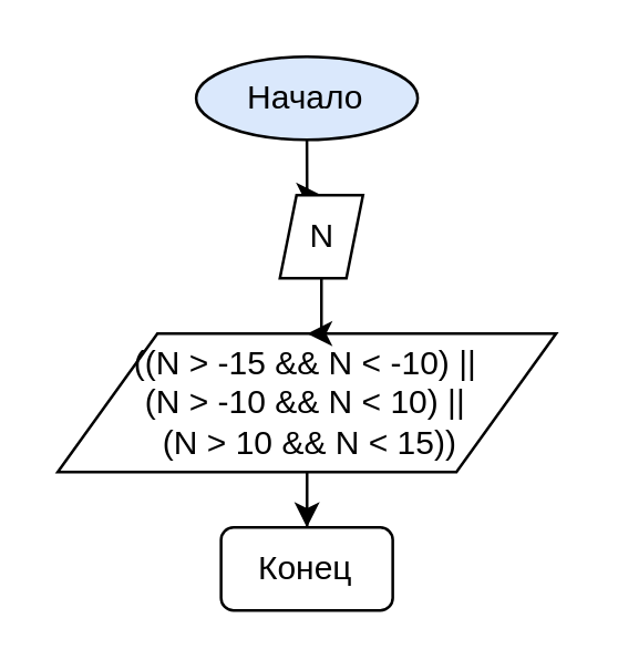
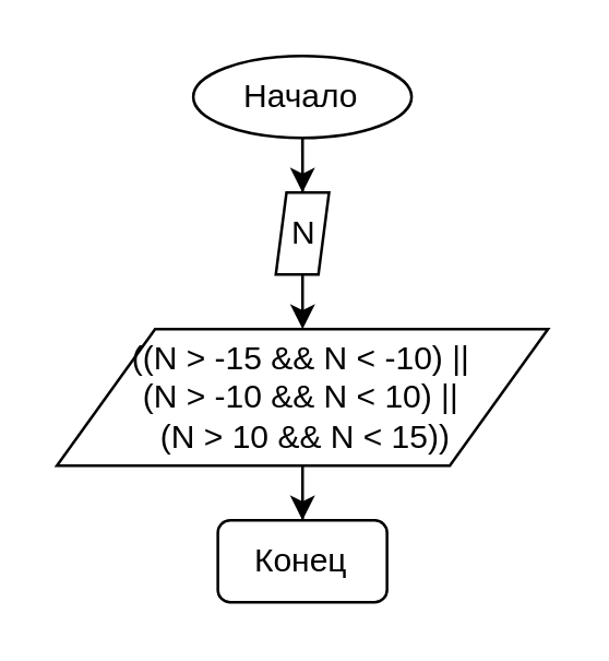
  <mxCell id="0" />
  <mxCell id="1" parent="0" />
  <mxCell id="2" style="edgeStyle=orthogonalEdgeStyle;rounded=0;orthogonalLoop=1;jettySize=auto;html=1;entryX=0.5;entryY=0;entryDx=0;entryDy=0;" edge="1" parent="1" source="3" target="8"><mxGeometry relative="1" as="geometry" /></mxCell>
- <mxCell id="3" value="Начало" style="ellipse;whiteSpace=wrap;html=1;fillColor=#dae8fc;" vertex="1" parent="1"><mxGeometry x="70.25" y="20" width="80" height="30" as="geometry" /></mxCell>
+ <mxCell id="3" value="Начало" style="ellipse;whiteSpace=wrap;html=1;" vertex="1" parent="1"><mxGeometry x="70.25" y="20" width="80" height="30" as="geometry" /></mxCell>
  <mxCell id="4" style="edgeStyle=orthogonalEdgeStyle;rounded=0;orthogonalLoop=1;jettySize=auto;html=1;entryX=0.5;entryY=0;entryDx=0;entryDy=0;" edge="1" parent="1" source="5" target="6"><mxGeometry relative="1" as="geometry" /></mxCell>
  <mxCell id="5" value="((N &amp;gt; -15 &amp;amp;&amp;amp; N &amp;lt; -10) || &lt;br&gt;(N &amp;gt; -10 &amp;amp;&amp;amp; N &amp;lt; 10) ||&lt;br&gt;&amp;nbsp;(N &amp;gt; 10 &amp;amp;&amp;amp; N &amp;lt; 15))" style="shape=parallelogram;perimeter=parallelogramPerimeter;whiteSpace=wrap;html=1;fontFamily=Helvetica;fontSize=12;fontColor=#000000;align=center;strokeColor=#000000;fillColor=#ffffff;" vertex="1" parent="1"><mxGeometry x="20.25" y="120" width="180" height="50" as="geometry" /></mxCell>
  <mxCell id="6" value="Конец" style="whiteSpace=wrap;html=1;rounded=1;" vertex="1" parent="1"><mxGeometry x="79.25" y="190" width="62" height="30" as="geometry" /></mxCell>
  <mxCell id="7" style="edgeStyle=orthogonalEdgeStyle;rounded=0;orthogonalLoop=1;jettySize=auto;html=1;entryX=0.5;entryY=0;entryDx=0;entryDy=0;" edge="1" parent="1" source="8" target="5"><mxGeometry relative="1" as="geometry" /></mxCell>
- <mxCell id="8" value="N" style="shape=parallelogram;perimeter=parallelogramPerimeter;whiteSpace=wrap;html=1;fontFamily=Helvetica;fontSize=12;fontColor=#000000;align=center;strokeColor=#000000;fillColor=#ffffff;" vertex="1" parent="1"><mxGeometry x="100.5" y="70" width="30" height="30" as="geometry" /></mxCell>
+ <mxCell id="8" value="N" style="shape=parallelogram;perimeter=parallelogramPerimeter;whiteSpace=wrap;html=1;fontFamily=Helvetica;fontSize=12;fontColor=#000000;align=center;strokeColor=#000000;fillColor=#ffffff;" vertex="1" parent="1"><mxGeometry x="100.5" y="70" width="19.5" height="30" as="geometry" /></mxCell>
